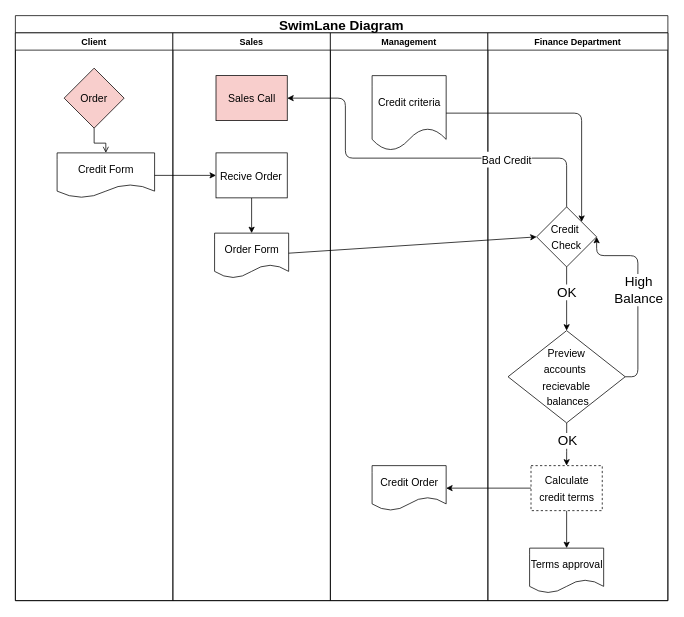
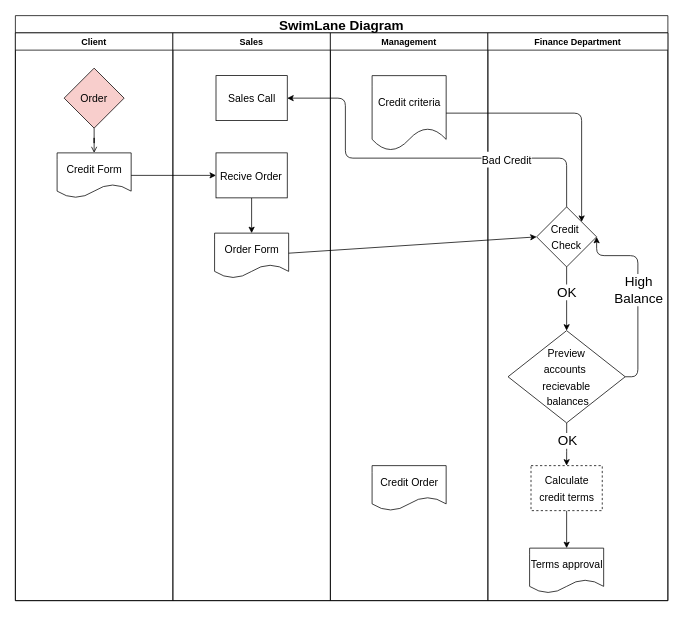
  <mxCell id="0" />
  <mxCell id="1" parent="0" />
  <mxCell id="2" value="SwimLane Diagram" style="swimlane;fontSize=18;" vertex="1" parent="1"><mxGeometry x="20" y="20" width="870" height="780" as="geometry"><mxRectangle x="130" y="20" width="190" height="30" as="alternateBounds" /></mxGeometry></mxCell>
  <mxCell id="3" value="Client" style="swimlane;" vertex="1" parent="2"><mxGeometry y="23" width="210" height="757" as="geometry"><mxRectangle y="20" width="130" height="23" as="alternateBounds" /></mxGeometry></mxCell>
  <mxCell id="4" style="edgeStyle=orthogonalEdgeStyle;rounded=0;orthogonalLoop=1;jettySize=auto;html=1;entryX=0.5;entryY=0;entryDx=0;entryDy=0;fontSize=18;endArrow=open;" edge="1" parent="3" source="5" target="6"><mxGeometry relative="1" as="geometry" /></mxCell>
  <mxCell id="5" value="&lt;font style=&quot;font-size: 14px&quot;&gt;Order&lt;/font&gt;" style="rhombus;whiteSpace=wrap;html=1;fontSize=18;fillColor=#f8cecc;" vertex="1" parent="3"><mxGeometry x="65" y="47" width="80" height="80" as="geometry" /></mxCell>
- <mxCell id="6" value="&lt;font style=&quot;font-size: 14px&quot;&gt;Credit Form&lt;/font&gt;" style="shape=document;whiteSpace=wrap;html=1;boundedLbl=1;fontSize=18;" vertex="1" parent="3"><mxGeometry x="55.63" y="160" width="130" height="60" as="geometry" /></mxCell>
+ <mxCell id="6" value="&lt;font style=&quot;font-size: 14px&quot;&gt;Credit Form&lt;/font&gt;" style="shape=document;whiteSpace=wrap;html=1;boundedLbl=1;fontSize=18;" vertex="1" parent="3"><mxGeometry x="55.63" y="160" width="98.75" height="60" as="geometry" /></mxCell>
  <mxCell id="7" value="Sales" style="swimlane;" vertex="1" parent="2"><mxGeometry x="210" y="23" width="210" height="757" as="geometry"><mxRectangle y="20" width="130" height="23" as="alternateBounds" /></mxGeometry></mxCell>
- <mxCell id="8" value="&lt;font style=&quot;font-size: 14px&quot;&gt;Sales Call&lt;/font&gt;" style="rounded=0;whiteSpace=wrap;html=1;fontSize=18;fillColor=#f8cecc;" vertex="1" parent="7"><mxGeometry x="57.5" y="57" width="95" height="60" as="geometry" /></mxCell>
+ <mxCell id="8" value="&lt;font style=&quot;font-size: 14px&quot;&gt;Sales Call&lt;/font&gt;" style="rounded=0;whiteSpace=wrap;html=1;fontSize=18;" vertex="1" parent="7"><mxGeometry x="57.5" y="57" width="95" height="60" as="geometry" /></mxCell>
  <mxCell id="9" style="edgeStyle=none;rounded=0;orthogonalLoop=1;jettySize=auto;html=1;entryX=0.5;entryY=0;entryDx=0;entryDy=0;fontSize=18;" edge="1" parent="7" source="10" target="11"><mxGeometry relative="1" as="geometry" /></mxCell>
  <mxCell id="10" value="&lt;font style=&quot;font-size: 14px&quot;&gt;Recive Order&lt;/font&gt;" style="rounded=0;whiteSpace=wrap;html=1;fontSize=18;" vertex="1" parent="7"><mxGeometry x="57.49" y="160" width="95" height="60" as="geometry" /></mxCell>
  <mxCell id="11" value="&lt;font style=&quot;font-size: 14px&quot;&gt;Order Form&lt;/font&gt;" style="shape=document;whiteSpace=wrap;html=1;boundedLbl=1;fontSize=18;" vertex="1" parent="7"><mxGeometry x="55.62" y="267" width="98.75" height="60" as="geometry" /></mxCell>
  <mxCell id="12" value="Management" style="swimlane;" vertex="1" parent="2"><mxGeometry x="420" y="23" width="210" height="757" as="geometry"><mxRectangle y="20" width="130" height="23" as="alternateBounds" /></mxGeometry></mxCell>
  <mxCell id="13" value="&lt;font style=&quot;font-size: 14px&quot;&gt;Credit criteria&lt;/font&gt;" style="shape=document;whiteSpace=wrap;html=1;boundedLbl=1;fontSize=18;" vertex="1" parent="12"><mxGeometry x="55.63" y="57" width="98.75" height="100" as="geometry" /></mxCell>
  <mxCell id="14" value="&lt;font style=&quot;font-size: 14px&quot;&gt;Credit Order&lt;/font&gt;" style="shape=document;whiteSpace=wrap;html=1;boundedLbl=1;fontSize=18;" vertex="1" parent="12"><mxGeometry x="55.62" y="577" width="98.75" height="60" as="geometry" /></mxCell>
  <mxCell id="15" value="Finance Department" style="swimlane;" vertex="1" parent="2"><mxGeometry x="630" y="23" width="240" height="757" as="geometry"><mxRectangle y="20" width="130" height="23" as="alternateBounds" /></mxGeometry></mxCell>
  <mxCell id="16" style="edgeStyle=orthogonalEdgeStyle;rounded=1;orthogonalLoop=1;jettySize=auto;html=1;exitX=0.5;exitY=1;exitDx=0;exitDy=0;entryX=0.5;entryY=0;entryDx=0;entryDy=0;fontSize=18;" edge="1" parent="15" source="18" target="23"><mxGeometry relative="1" as="geometry" /></mxCell>
  <mxCell id="17" value="OK" style="edgeLabel;html=1;align=center;verticalAlign=middle;resizable=0;points=[];fontSize=18;" vertex="1" connectable="0" parent="16"><mxGeometry x="-0.193" relative="1" as="geometry"><mxPoint as="offset" /></mxGeometry></mxCell>
  <mxCell id="18" value="&lt;font style=&quot;font-size: 14px&quot;&gt;Credit&amp;nbsp;&lt;br&gt;Check&lt;br&gt;&lt;/font&gt;" style="rhombus;whiteSpace=wrap;html=1;fontSize=18;" vertex="1" parent="15"><mxGeometry x="65" y="232" width="80" height="80" as="geometry" /></mxCell>
  <mxCell id="19" style="edgeStyle=orthogonalEdgeStyle;rounded=1;orthogonalLoop=1;jettySize=auto;html=1;entryX=1;entryY=0.5;entryDx=0;entryDy=0;fontSize=18;exitX=1;exitY=0.5;exitDx=0;exitDy=0;" edge="1" parent="15" source="23" target="18"><mxGeometry relative="1" as="geometry"><Array as="points"><mxPoint x="200" y="459" /><mxPoint x="200" y="297" /></Array></mxGeometry></mxCell>
  <mxCell id="20" value="High&lt;br&gt;Balance" style="edgeLabel;html=1;align=center;verticalAlign=middle;resizable=0;points=[];fontSize=18;" vertex="1" connectable="0" parent="19"><mxGeometry x="0.032" relative="1" as="geometry"><mxPoint as="offset" /></mxGeometry></mxCell>
  <mxCell id="21" style="edgeStyle=orthogonalEdgeStyle;rounded=1;orthogonalLoop=1;jettySize=auto;html=1;entryX=0.5;entryY=0;entryDx=0;entryDy=0;fontSize=18;" edge="1" parent="15" source="23" target="25"><mxGeometry relative="1" as="geometry" /></mxCell>
  <mxCell id="22" value="OK" style="edgeLabel;html=1;align=center;verticalAlign=middle;resizable=0;points=[];fontSize=18;" vertex="1" connectable="0" parent="21"><mxGeometry x="-0.153" relative="1" as="geometry"><mxPoint as="offset" /></mxGeometry></mxCell>
  <mxCell id="23" value="&lt;font style=&quot;font-size: 14px&quot;&gt;Preview &lt;br&gt;accounts&amp;nbsp;&lt;br&gt;recievable&lt;br&gt;&amp;nbsp;balances&lt;br&gt;&lt;/font&gt;" style="rhombus;whiteSpace=wrap;html=1;fontSize=18;" vertex="1" parent="15"><mxGeometry x="26.87" y="397" width="156.25" height="123" as="geometry" /></mxCell>
  <mxCell id="24" style="edgeStyle=orthogonalEdgeStyle;rounded=1;orthogonalLoop=1;jettySize=auto;html=1;entryX=0.5;entryY=0;entryDx=0;entryDy=0;fontSize=18;" edge="1" parent="15" source="25" target="26"><mxGeometry relative="1" as="geometry" /></mxCell>
  <mxCell id="25" value="&lt;font style=&quot;font-size: 14px&quot;&gt;Calculate credit terms&lt;/font&gt;" style="rounded=0;whiteSpace=wrap;html=1;fontSize=18;dashed=1;" vertex="1" parent="15"><mxGeometry x="57.5" y="577" width="95" height="60" as="geometry" /></mxCell>
  <mxCell id="26" value="&lt;font style=&quot;font-size: 14px&quot;&gt;Terms approval&lt;/font&gt;" style="shape=document;whiteSpace=wrap;html=1;boundedLbl=1;fontSize=18;" vertex="1" parent="15"><mxGeometry x="55.63" y="687" width="98.75" height="60" as="geometry" /></mxCell>
  <mxCell id="27" style="rounded=0;orthogonalLoop=1;jettySize=auto;html=1;entryX=0;entryY=0.5;entryDx=0;entryDy=0;fontSize=18;" edge="1" parent="2" source="6" target="10"><mxGeometry relative="1" as="geometry" /></mxCell>
  <mxCell id="28" style="edgeStyle=none;rounded=0;orthogonalLoop=1;jettySize=auto;html=1;entryX=0;entryY=0.5;entryDx=0;entryDy=0;fontSize=18;" edge="1" parent="2" source="11" target="18"><mxGeometry relative="1" as="geometry" /></mxCell>
  <mxCell id="29" style="edgeStyle=orthogonalEdgeStyle;rounded=1;orthogonalLoop=1;jettySize=auto;html=1;entryX=1;entryY=0.5;entryDx=0;entryDy=0;fontSize=18;" edge="1" parent="2" source="18" target="8"><mxGeometry relative="1" as="geometry"><Array as="points"><mxPoint x="735" y="190" /><mxPoint x="440" y="190" /><mxPoint x="440" y="110" /></Array></mxGeometry></mxCell>
  <mxCell id="30" value="&lt;font style=&quot;font-size: 14px&quot;&gt;Bad Credit&lt;/font&gt;" style="edgeLabel;html=1;align=center;verticalAlign=middle;resizable=0;points=[];fontSize=18;" vertex="1" connectable="0" parent="29"><mxGeometry x="-0.435" y="1" relative="1" as="geometry"><mxPoint as="offset" /></mxGeometry></mxCell>
  <mxCell id="31" style="edgeStyle=orthogonalEdgeStyle;rounded=1;orthogonalLoop=1;jettySize=auto;html=1;entryX=1;entryY=0;entryDx=0;entryDy=0;fontSize=18;" edge="1" parent="2" source="13" target="18"><mxGeometry relative="1" as="geometry" /></mxCell>
- <mxCell id="32" style="edgeStyle=orthogonalEdgeStyle;rounded=1;orthogonalLoop=1;jettySize=auto;html=1;entryX=1;entryY=0.5;entryDx=0;entryDy=0;fontSize=18;" edge="1" parent="2" source="25" target="14"><mxGeometry relative="1" as="geometry" /></mxCell>
